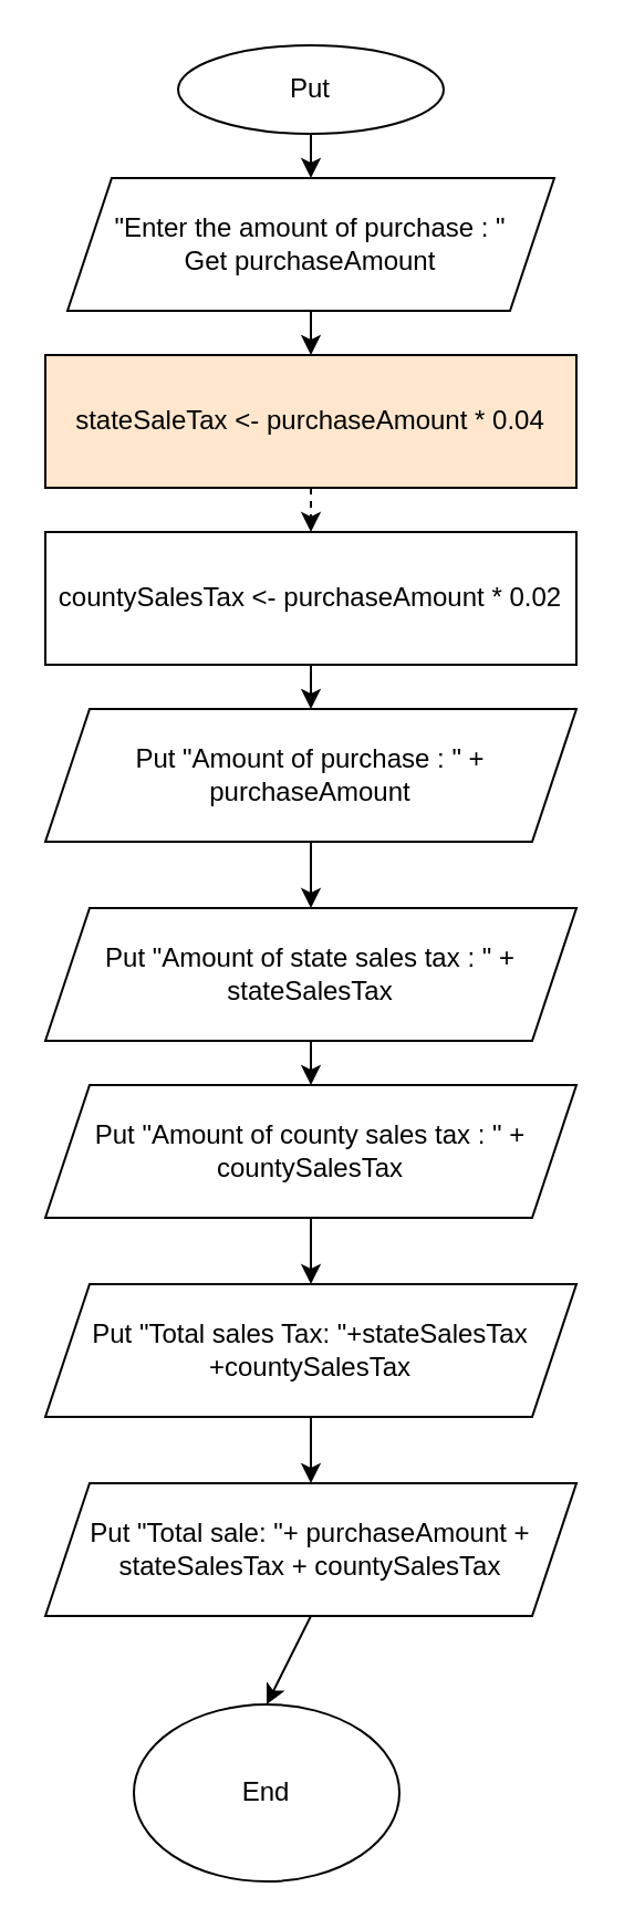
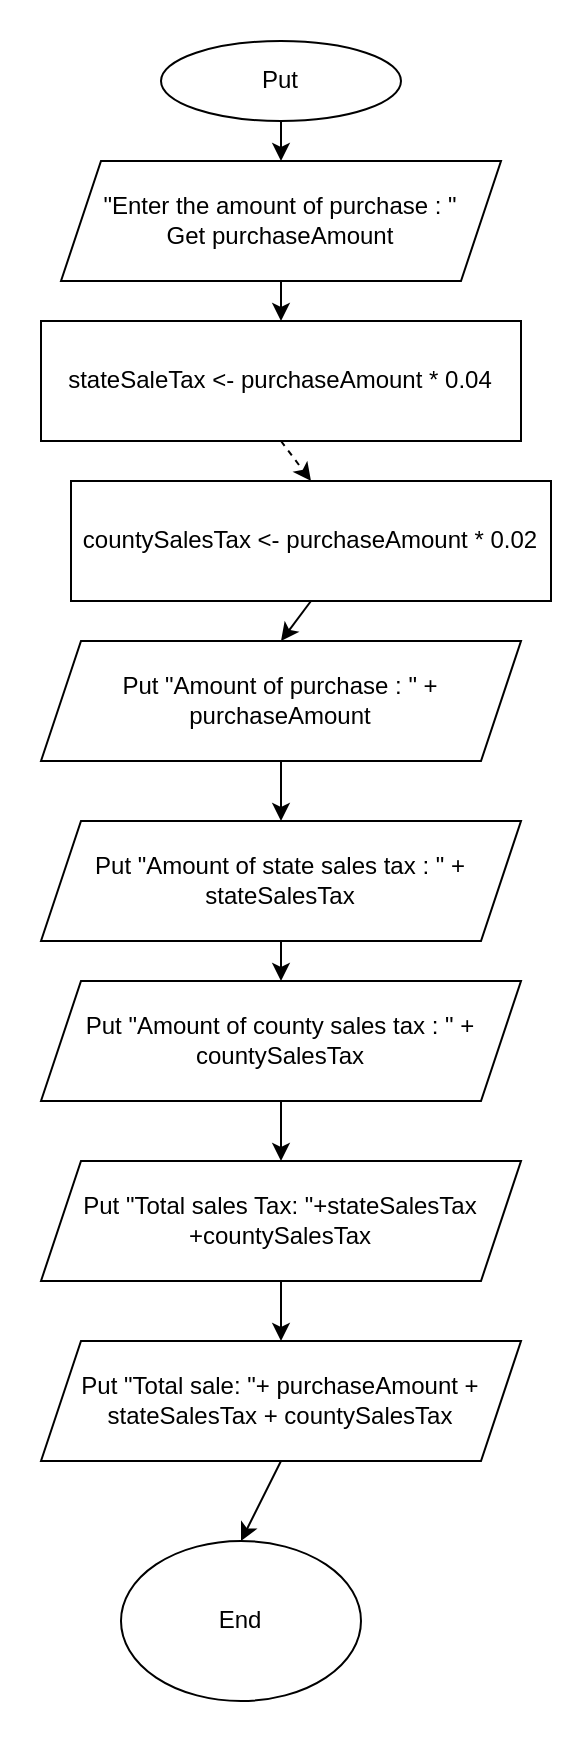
  <mxCell id="0" />
  <mxCell id="1" parent="0" />
  <mxCell id="2" value="Put" style="ellipse;whiteSpace=wrap;html=1;" parent="1" vertex="1"><mxGeometry x="80" y="20" width="120" height="40" as="geometry" /></mxCell>
  <mxCell id="3" value="&quot;Enter the amount of purchase : &quot;&lt;br&gt;Get purchaseAmount" style="shape=parallelogram;perimeter=parallelogramPerimeter;whiteSpace=wrap;html=1;fixedSize=1;" parent="1" vertex="1"><mxGeometry x="30" y="80" width="220" height="60" as="geometry" /></mxCell>
- <mxCell id="4" value="stateSaleTax &amp;lt;- purchaseAmount * 0.04" style="rounded=0;whiteSpace=wrap;html=1;fillColor=#ffe6cc;" parent="1" vertex="1"><mxGeometry x="20" y="160" width="240" height="60" as="geometry" /></mxCell>
- <mxCell id="5" value="countySalesTax &amp;lt;- purchaseAmount * 0.02" style="rounded=0;whiteSpace=wrap;html=1;" parent="1" vertex="1"><mxGeometry x="20" y="240" width="240" height="60" as="geometry" /></mxCell>
+ <mxCell id="4" value="stateSaleTax &amp;lt;- purchaseAmount * 0.04" style="rounded=0;whiteSpace=wrap;html=1;" parent="1" vertex="1"><mxGeometry x="20" y="160" width="240" height="60" as="geometry" /></mxCell>
+ <mxCell id="5" value="countySalesTax &amp;lt;- purchaseAmount * 0.02" style="rounded=0;whiteSpace=wrap;html=1;" parent="1" vertex="1"><mxGeometry x="35" y="240" width="240" height="60" as="geometry" /></mxCell>
  <mxCell id="6" value="Put &quot;Amount of state sales tax : &quot; + stateSalesTax" style="shape=parallelogram;perimeter=parallelogramPerimeter;whiteSpace=wrap;html=1;fixedSize=1;" parent="1" vertex="1"><mxGeometry x="20" y="410" width="240" height="60" as="geometry" /></mxCell>
  <mxCell id="7" value="Put &quot;Amount of county sales tax : &quot; + countySalesTax" style="shape=parallelogram;perimeter=parallelogramPerimeter;whiteSpace=wrap;html=1;fixedSize=1;" parent="1" vertex="1"><mxGeometry x="20" y="490" width="240" height="60" as="geometry" /></mxCell>
  <mxCell id="8" value="Put &quot;Total sales Tax: &quot;+stateSalesTax +countySalesTax" style="shape=parallelogram;perimeter=parallelogramPerimeter;whiteSpace=wrap;html=1;fixedSize=1;" parent="1" vertex="1"><mxGeometry x="20" y="580" width="240" height="60" as="geometry" /></mxCell>
  <mxCell id="9" value="Put &quot;Amount of purchase : &quot; + purchaseAmount" style="shape=parallelogram;perimeter=parallelogramPerimeter;whiteSpace=wrap;html=1;fixedSize=1;" parent="1" vertex="1"><mxGeometry x="20" y="320" width="240" height="60" as="geometry" /></mxCell>
  <mxCell id="10" value="End" style="ellipse;whiteSpace=wrap;html=1;" parent="1" vertex="1"><mxGeometry x="60" y="770" width="120" height="80" as="geometry" /></mxCell>
  <mxCell id="11" value="" style="endArrow=classic;html=1;exitX=0.5;exitY=1;exitDx=0;exitDy=0;" parent="1" source="7" target="8" edge="1"><mxGeometry width="50" height="50" relative="1" as="geometry"><mxPoint x="140" y="600" as="sourcePoint" /><mxPoint x="190" y="550" as="targetPoint" /></mxGeometry></mxCell>
  <mxCell id="12" value="" style="endArrow=classic;html=1;exitX=0.5;exitY=1;exitDx=0;exitDy=0;entryX=0.5;entryY=0;entryDx=0;entryDy=0;" parent="1" source="6" target="7" edge="1"><mxGeometry width="50" height="50" relative="1" as="geometry"><mxPoint x="140" y="400" as="sourcePoint" /><mxPoint x="190" y="350" as="targetPoint" /></mxGeometry></mxCell>
  <mxCell id="13" value="" style="endArrow=classic;html=1;exitX=0.5;exitY=1;exitDx=0;exitDy=0;entryX=0.5;entryY=0;entryDx=0;entryDy=0;" parent="1" source="9" target="6" edge="1"><mxGeometry width="50" height="50" relative="1" as="geometry"><mxPoint x="140" y="400" as="sourcePoint" /><mxPoint x="190" y="350" as="targetPoint" /></mxGeometry></mxCell>
  <mxCell id="14" value="" style="endArrow=classic;html=1;exitX=0.5;exitY=1;exitDx=0;exitDy=0;entryX=0.5;entryY=0;entryDx=0;entryDy=0;" parent="1" source="5" target="9" edge="1"><mxGeometry width="50" height="50" relative="1" as="geometry"><mxPoint x="140" y="200" as="sourcePoint" /><mxPoint x="190" y="150" as="targetPoint" /></mxGeometry></mxCell>
  <mxCell id="15" value="" style="endArrow=classic;html=1;exitX=0.5;exitY=1;exitDx=0;exitDy=0;entryX=0.5;entryY=0;entryDx=0;entryDy=0;dashed=1;" parent="1" source="4" target="5" edge="1"><mxGeometry width="50" height="50" relative="1" as="geometry"><mxPoint x="140" y="200" as="sourcePoint" /><mxPoint x="190" y="150" as="targetPoint" /></mxGeometry></mxCell>
  <mxCell id="16" value="" style="endArrow=classic;html=1;exitX=0.5;exitY=1;exitDx=0;exitDy=0;entryX=0.5;entryY=0;entryDx=0;entryDy=0;" parent="1" source="3" target="4" edge="1"><mxGeometry width="50" height="50" relative="1" as="geometry"><mxPoint x="140" y="200" as="sourcePoint" /><mxPoint x="190" y="150" as="targetPoint" /></mxGeometry></mxCell>
  <mxCell id="17" value="" style="endArrow=classic;html=1;exitX=0.5;exitY=1;exitDx=0;exitDy=0;entryX=0.5;entryY=0;entryDx=0;entryDy=0;" parent="1" source="2" target="3" edge="1"><mxGeometry width="50" height="50" relative="1" as="geometry"><mxPoint x="140" y="0" as="sourcePoint" /><mxPoint x="190" y="-50" as="targetPoint" /></mxGeometry></mxCell>
  <mxCell id="18" value="Put &quot;Total sale: &quot;+ purchaseAmount + stateSalesTax + countySalesTax" style="shape=parallelogram;perimeter=parallelogramPerimeter;whiteSpace=wrap;html=1;fixedSize=1;" vertex="1" parent="1"><mxGeometry x="20" y="670" width="240" height="60" as="geometry" /></mxCell>
  <mxCell id="19" value="" style="endArrow=classic;html=1;exitX=0.5;exitY=1;exitDx=0;exitDy=0;entryX=0.5;entryY=0;entryDx=0;entryDy=0;" edge="1" parent="1" source="18" target="10"><mxGeometry width="50" height="50" relative="1" as="geometry"><mxPoint x="150" y="610" as="sourcePoint" /><mxPoint x="130" y="800" as="targetPoint" /></mxGeometry></mxCell>
  <mxCell id="20" value="" style="endArrow=classic;html=1;exitX=0.5;exitY=1;exitDx=0;exitDy=0;entryX=0.5;entryY=0;entryDx=0;entryDy=0;" edge="1" parent="1" source="8" target="18"><mxGeometry width="50" height="50" relative="1" as="geometry"><mxPoint x="140" y="680" as="sourcePoint" /><mxPoint x="190" y="630" as="targetPoint" /></mxGeometry></mxCell>
